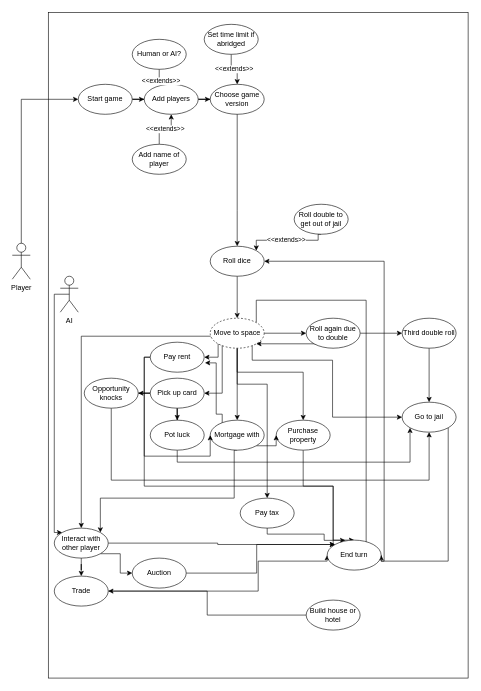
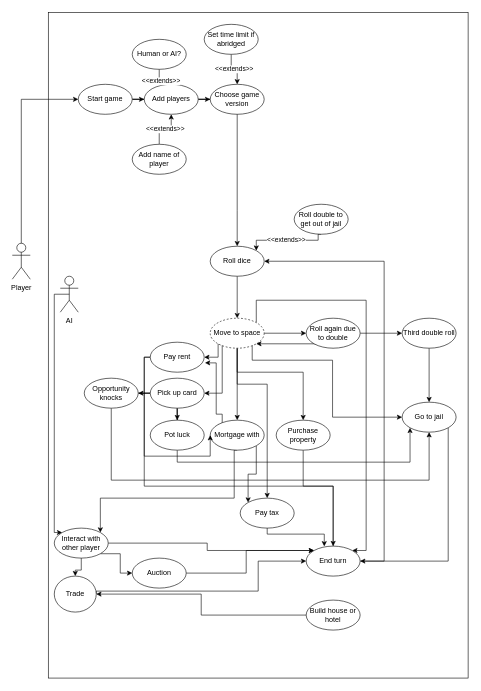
  <mxCell id="0" />
  <mxCell id="1" parent="0" />
  <mxCell id="2" value="&lt;div&gt;Player&lt;/div&gt;" style="shape=umlActor;verticalLabelPosition=bottom;labelBackgroundColor=#ffffff;verticalAlign=top;html=1;outlineConnect=0;" parent="1" vertex="1"><mxGeometry x="20" y="405" width="30" height="60" as="geometry" /></mxCell>
  <mxCell id="3" value="" style="rounded=0;whiteSpace=wrap;html=1;" parent="1" vertex="1"><mxGeometry x="80" y="20" width="700" height="1110" as="geometry" /></mxCell>
  <mxCell id="4" value="" style="edgeStyle=orthogonalEdgeStyle;rounded=0;orthogonalLoop=1;jettySize=auto;html=1;" parent="1" source="5" target="7" edge="1"><mxGeometry relative="1" as="geometry" /></mxCell>
  <mxCell id="5" value="&lt;div&gt;Start game&lt;/div&gt;" style="ellipse;whiteSpace=wrap;html=1;" parent="1" vertex="1"><mxGeometry x="130" y="140" width="90" height="50" as="geometry" /></mxCell>
  <mxCell id="6" value="" style="edgeStyle=orthogonalEdgeStyle;rounded=0;orthogonalLoop=1;jettySize=auto;html=1;" parent="1" source="7" target="12" edge="1"><mxGeometry relative="1" as="geometry" /></mxCell>
  <mxCell id="7" value="Add players" style="ellipse;whiteSpace=wrap;html=1;" parent="1" vertex="1"><mxGeometry x="240" y="140" width="90" height="50" as="geometry" /></mxCell>
  <mxCell id="8" value="&amp;lt;&amp;lt;extends&amp;gt;&amp;gt;" style="edgeStyle=orthogonalEdgeStyle;rounded=0;orthogonalLoop=1;jettySize=auto;html=1;" parent="1" source="9" target="7" edge="1"><mxGeometry relative="1" as="geometry" /></mxCell>
  <mxCell id="9" value="Add name of player" style="ellipse;whiteSpace=wrap;html=1;" parent="1" vertex="1"><mxGeometry x="220" y="240" width="90" height="50" as="geometry" /></mxCell>
  <mxCell id="10" value="&amp;lt;&amp;lt;extends&amp;gt;&amp;gt;" style="edgeStyle=orthogonalEdgeStyle;rounded=0;orthogonalLoop=1;jettySize=auto;html=1;" parent="1" source="11" target="7" edge="1"><mxGeometry relative="1" as="geometry" /></mxCell>
  <mxCell id="11" value="Human or AI?" style="ellipse;whiteSpace=wrap;html=1;" parent="1" vertex="1"><mxGeometry x="220" y="65" width="90" height="50" as="geometry" /></mxCell>
  <mxCell id="12" value="Choose game version" style="ellipse;whiteSpace=wrap;html=1;" parent="1" vertex="1"><mxGeometry x="350" y="140" width="90" height="50" as="geometry" /></mxCell>
  <mxCell id="13" style="edgeStyle=orthogonalEdgeStyle;rounded=0;orthogonalLoop=1;jettySize=auto;html=1;exitX=0.5;exitY=1;exitDx=0;exitDy=0;entryX=0.5;entryY=0;entryDx=0;entryDy=0;" parent="1" source="12" target="15" edge="1"><mxGeometry relative="1" as="geometry"><mxPoint x="505" y="190" as="sourcePoint" /><Array as="points"><mxPoint x="395" y="350" /><mxPoint x="395" y="350" /></Array></mxGeometry></mxCell>
  <mxCell id="14" style="edgeStyle=orthogonalEdgeStyle;rounded=0;orthogonalLoop=1;jettySize=auto;html=1;exitX=0.5;exitY=1;exitDx=0;exitDy=0;entryX=0.5;entryY=0;entryDx=0;entryDy=0;" parent="1" source="15" target="32" edge="1"><mxGeometry relative="1" as="geometry" /></mxCell>
  <mxCell id="15" value="Roll dice" style="ellipse;whiteSpace=wrap;html=1;" parent="1" vertex="1"><mxGeometry x="350" y="410" width="90" height="50" as="geometry" /></mxCell>
  <mxCell id="16" style="edgeStyle=orthogonalEdgeStyle;rounded=0;orthogonalLoop=1;jettySize=auto;html=1;exitX=1;exitY=0.5;exitDx=0;exitDy=0;entryX=0;entryY=0.5;entryDx=0;entryDy=0;" parent="1" source="18" target="20" edge="1"><mxGeometry relative="1" as="geometry" /></mxCell>
  <mxCell id="17" style="edgeStyle=orthogonalEdgeStyle;rounded=0;orthogonalLoop=1;jettySize=auto;html=1;exitX=0.5;exitY=1;exitDx=0;exitDy=0;entryX=1;entryY=1;entryDx=0;entryDy=0;" parent="1" source="18" target="32" edge="1"><mxGeometry relative="1" as="geometry"><Array as="points"><mxPoint x="555" y="573" /></Array></mxGeometry></mxCell>
  <mxCell id="18" value="Roll again due to double" style="ellipse;whiteSpace=wrap;html=1;" parent="1" vertex="1"><mxGeometry x="510" y="530" width="90" height="50" as="geometry" /></mxCell>
  <mxCell id="19" style="edgeStyle=orthogonalEdgeStyle;rounded=0;orthogonalLoop=1;jettySize=auto;html=1;exitX=0.5;exitY=1;exitDx=0;exitDy=0;entryX=0.5;entryY=0;entryDx=0;entryDy=0;" parent="1" source="20" target="22" edge="1"><mxGeometry relative="1" as="geometry" /></mxCell>
  <mxCell id="20" value="Third double roll" style="ellipse;whiteSpace=wrap;html=1;" parent="1" vertex="1"><mxGeometry x="670" y="530" width="90" height="50" as="geometry" /></mxCell>
  <mxCell id="21" style="edgeStyle=orthogonalEdgeStyle;rounded=0;orthogonalLoop=1;jettySize=auto;html=1;exitX=1;exitY=1;exitDx=0;exitDy=0;entryX=1;entryY=0.5;entryDx=0;entryDy=0;" parent="1" source="22" target="68" edge="1"><mxGeometry relative="1" as="geometry"><Array as="points"><mxPoint x="747" y="935" /></Array></mxGeometry></mxCell>
  <mxCell id="22" value="Go to jail" style="ellipse;whiteSpace=wrap;html=1;" parent="1" vertex="1"><mxGeometry x="670" y="670" width="90" height="50" as="geometry" /></mxCell>
  <mxCell id="23" value="" style="edgeStyle=orthogonalEdgeStyle;rounded=0;orthogonalLoop=1;jettySize=auto;html=1;" parent="1" source="32" target="18" edge="1"><mxGeometry relative="1" as="geometry" /></mxCell>
  <mxCell id="24" value="" style="edgeStyle=orthogonalEdgeStyle;rounded=0;orthogonalLoop=1;jettySize=auto;html=1;entryX=0.5;entryY=0;entryDx=0;entryDy=0;" parent="1" source="32" target="34" edge="1"><mxGeometry relative="1" as="geometry"><mxPoint x="404" y="720" as="targetPoint" /><Array as="points"><mxPoint x="395" y="620" /><mxPoint x="505" y="620" /></Array></mxGeometry></mxCell>
- <mxCell id="25" value="" style="edgeStyle=orthogonalEdgeStyle;rounded=0;orthogonalLoop=1;jettySize=auto;html=1;entryX=0.5;entryY=0;entryDx=0;entryDy=0;" parent="1" source="32" target="50" edge="1"><mxGeometry relative="1" as="geometry"><mxPoint x="310" y="555.059" as="targetPoint" /><Array as="points"><mxPoint x="135" y="560" /></Array></mxGeometry></mxCell>
  <mxCell id="26" style="edgeStyle=orthogonalEdgeStyle;rounded=0;orthogonalLoop=1;jettySize=auto;html=1;exitX=0;exitY=1;exitDx=0;exitDy=0;entryX=1;entryY=0.5;entryDx=0;entryDy=0;" parent="1" source="32" target="37" edge="1"><mxGeometry relative="1" as="geometry"><Array as="points"><mxPoint x="370" y="573" /><mxPoint x="370" y="655" /></Array></mxGeometry></mxCell>
  <mxCell id="27" style="edgeStyle=orthogonalEdgeStyle;rounded=0;orthogonalLoop=1;jettySize=auto;html=1;exitX=1;exitY=0;exitDx=0;exitDy=0;entryX=1;entryY=0;entryDx=0;entryDy=0;" parent="1" source="32" edge="1" target="68"><mxGeometry relative="1" as="geometry"><mxPoint x="523.096" y="472.631" as="targetPoint" /><Array as="points"><mxPoint x="427" y="500" /><mxPoint x="610" y="500" /><mxPoint x="610" y="917" /></Array></mxGeometry></mxCell>
  <mxCell id="28" style="edgeStyle=orthogonalEdgeStyle;rounded=0;orthogonalLoop=1;jettySize=auto;html=1;exitX=1;exitY=1;exitDx=0;exitDy=0;entryX=0;entryY=0.5;entryDx=0;entryDy=0;" parent="1" source="32" target="22" edge="1"><mxGeometry relative="1" as="geometry"><Array as="points"><mxPoint x="420" y="573" /><mxPoint x="420" y="600" /><mxPoint x="554" y="600" /><mxPoint x="554" y="695" /></Array></mxGeometry></mxCell>
  <mxCell id="29" style="edgeStyle=orthogonalEdgeStyle;rounded=0;orthogonalLoop=1;jettySize=auto;html=1;exitX=0.5;exitY=1;exitDx=0;exitDy=0;entryX=0.5;entryY=0;entryDx=0;entryDy=0;" parent="1" source="32" target="59" edge="1"><mxGeometry relative="1" as="geometry" /></mxCell>
  <mxCell id="30" style="edgeStyle=orthogonalEdgeStyle;rounded=0;orthogonalLoop=1;jettySize=auto;html=1;exitX=0;exitY=1;exitDx=0;exitDy=0;entryX=1;entryY=0.5;entryDx=0;entryDy=0;" parent="1" source="32" target="63" edge="1"><mxGeometry relative="1" as="geometry"><Array as="points"><mxPoint x="363" y="595" /></Array></mxGeometry></mxCell>
  <mxCell id="31" style="edgeStyle=orthogonalEdgeStyle;rounded=0;orthogonalLoop=1;jettySize=auto;html=1;exitX=0.5;exitY=1;exitDx=0;exitDy=0;entryX=0.5;entryY=0;entryDx=0;entryDy=0;" parent="1" source="32" target="67" edge="1"><mxGeometry relative="1" as="geometry"><Array as="points"><mxPoint x="395" y="640" /><mxPoint x="445" y="640" /></Array></mxGeometry></mxCell>
  <mxCell id="32" value="Move to space" style="ellipse;whiteSpace=wrap;html=1;dashed=1;" parent="1" vertex="1"><mxGeometry x="350" y="530" width="90" height="50" as="geometry" /></mxCell>
  <mxCell id="33" style="edgeStyle=orthogonalEdgeStyle;rounded=0;orthogonalLoop=1;jettySize=auto;html=1;exitX=0.5;exitY=1;exitDx=0;exitDy=0;entryX=0.5;entryY=0;entryDx=0;entryDy=0;" parent="1" source="34" target="68" edge="1"><mxGeometry relative="1" as="geometry"><Array as="points"><mxPoint x="505" y="810" /><mxPoint x="555" y="810" /></Array></mxGeometry></mxCell>
  <mxCell id="34" value="Purchase property" style="ellipse;whiteSpace=wrap;html=1;" parent="1" vertex="1"><mxGeometry x="460" y="700" width="90" height="50" as="geometry" /></mxCell>
  <mxCell id="35" value="" style="edgeStyle=orthogonalEdgeStyle;rounded=0;orthogonalLoop=1;jettySize=auto;html=1;" parent="1" source="37" target="39" edge="1"><mxGeometry relative="1" as="geometry" /></mxCell>
  <mxCell id="36" value="" style="edgeStyle=orthogonalEdgeStyle;rounded=0;orthogonalLoop=1;jettySize=auto;html=1;" parent="1" source="37" target="41" edge="1"><mxGeometry relative="1" as="geometry" /></mxCell>
  <mxCell id="37" value="Pick up card" style="ellipse;whiteSpace=wrap;html=1;" parent="1" vertex="1"><mxGeometry x="250" y="630" width="90" height="50" as="geometry" /></mxCell>
  <mxCell id="38" style="edgeStyle=orthogonalEdgeStyle;rounded=0;orthogonalLoop=1;jettySize=auto;html=1;exitX=0.5;exitY=1;exitDx=0;exitDy=0;entryX=0;entryY=1;entryDx=0;entryDy=0;" parent="1" source="39" target="22" edge="1"><mxGeometry relative="1" as="geometry"><Array as="points"><mxPoint x="295" y="770" /><mxPoint x="683" y="770" /></Array></mxGeometry></mxCell>
  <mxCell id="39" value="Pot luck" style="ellipse;whiteSpace=wrap;html=1;" parent="1" vertex="1"><mxGeometry x="250" y="700" width="90" height="50" as="geometry" /></mxCell>
  <mxCell id="40" style="edgeStyle=orthogonalEdgeStyle;rounded=0;orthogonalLoop=1;jettySize=auto;html=1;exitX=0.5;exitY=1;exitDx=0;exitDy=0;entryX=0.5;entryY=1;entryDx=0;entryDy=0;" parent="1" source="41" target="22" edge="1"><mxGeometry relative="1" as="geometry"><Array as="points"><mxPoint x="185" y="800" /><mxPoint x="715" y="800" /></Array></mxGeometry></mxCell>
  <mxCell id="41" value="Opportunity knocks" style="ellipse;whiteSpace=wrap;html=1;" parent="1" vertex="1"><mxGeometry x="140" y="630" width="90" height="50" as="geometry" /></mxCell>
  <mxCell id="42" value="&amp;lt;&amp;lt;extends&amp;gt;&amp;gt;" style="edgeStyle=orthogonalEdgeStyle;rounded=0;orthogonalLoop=1;jettySize=auto;html=1;" parent="1" source="43" target="12" edge="1"><mxGeometry relative="1" as="geometry" /></mxCell>
  <mxCell id="43" value="Set time limit if abridged" style="ellipse;whiteSpace=wrap;html=1;" parent="1" vertex="1"><mxGeometry x="340" y="40" width="90" height="50" as="geometry" /></mxCell>
  <mxCell id="44" style="edgeStyle=orthogonalEdgeStyle;rounded=0;orthogonalLoop=1;jettySize=auto;html=1;exitX=0.5;exitY=0.5;exitDx=0;exitDy=0;exitPerimeter=0;entryX=0;entryY=0;entryDx=0;entryDy=0;" parent="1" source="45" target="50" edge="1"><mxGeometry relative="1" as="geometry"><Array as="points"><mxPoint x="90" y="490" /><mxPoint x="90" y="887" /></Array></mxGeometry></mxCell>
  <mxCell id="45" value="AI" style="shape=umlActor;verticalLabelPosition=bottom;labelBackgroundColor=#ffffff;verticalAlign=top;html=1;outlineConnect=0;" parent="1" vertex="1"><mxGeometry x="100" y="460" width="30" height="60" as="geometry" /></mxCell>
  <mxCell id="46" style="edgeStyle=orthogonalEdgeStyle;rounded=0;orthogonalLoop=1;jettySize=auto;html=1;entryX=0;entryY=0.5;entryDx=0;entryDy=0;exitX=0.5;exitY=0;exitDx=0;exitDy=0;exitPerimeter=0;" parent="1" source="2" target="5" edge="1"><mxGeometry relative="1" as="geometry"><mxPoint x="60" y="440" as="sourcePoint" /><Array as="points"><mxPoint x="35" y="165" /></Array></mxGeometry></mxCell>
  <mxCell id="47" style="edgeStyle=orthogonalEdgeStyle;rounded=0;orthogonalLoop=1;jettySize=auto;html=1;exitX=1;exitY=1;exitDx=0;exitDy=0;entryX=0;entryY=0.5;entryDx=0;entryDy=0;" parent="1" source="50" target="53" edge="1"><mxGeometry relative="1" as="geometry" /></mxCell>
  <mxCell id="48" value="" style="edgeStyle=orthogonalEdgeStyle;rounded=0;orthogonalLoop=1;jettySize=auto;html=1;" parent="1" source="50" target="55" edge="1"><mxGeometry relative="1" as="geometry" /></mxCell>
  <mxCell id="49" style="edgeStyle=orthogonalEdgeStyle;rounded=0;orthogonalLoop=1;jettySize=auto;html=1;exitX=1;exitY=0.5;exitDx=0;exitDy=0;entryX=0;entryY=0;entryDx=0;entryDy=0;" parent="1" source="50" target="68" edge="1"><mxGeometry relative="1" as="geometry" /></mxCell>
  <mxCell id="50" value="Interact with other player" style="ellipse;whiteSpace=wrap;html=1;" parent="1" vertex="1"><mxGeometry x="90" y="880" width="90" height="50" as="geometry" /></mxCell>
  <mxCell id="51" style="edgeStyle=orthogonalEdgeStyle;rounded=0;orthogonalLoop=1;jettySize=auto;html=1;exitX=0.5;exitY=1;exitDx=0;exitDy=0;" parent="1" source="50" target="50" edge="1"><mxGeometry relative="1" as="geometry" /></mxCell>
  <mxCell id="52" value="" style="edgeStyle=orthogonalEdgeStyle;rounded=0;orthogonalLoop=1;jettySize=auto;html=1;entryX=0;entryY=0;entryDx=0;entryDy=0;" parent="1" source="53" target="68" edge="1"><mxGeometry relative="1" as="geometry"><mxPoint x="390" y="985" as="targetPoint" /></mxGeometry></mxCell>
  <mxCell id="53" value="Auction" style="ellipse;whiteSpace=wrap;html=1;" parent="1" vertex="1"><mxGeometry x="220" y="930" width="90" height="50" as="geometry" /></mxCell>
  <mxCell id="54" style="edgeStyle=orthogonalEdgeStyle;rounded=0;orthogonalLoop=1;jettySize=auto;html=1;exitX=1;exitY=0.5;exitDx=0;exitDy=0;entryX=0;entryY=0.5;entryDx=0;entryDy=0;" parent="1" source="55" target="68" edge="1"><mxGeometry relative="1" as="geometry"><Array as="points"><mxPoint x="430" y="985" /><mxPoint x="430" y="935" /></Array></mxGeometry></mxCell>
- <mxCell id="55" value="Trade" style="ellipse;whiteSpace=wrap;html=1;" parent="1" vertex="1"><mxGeometry x="90" y="960" width="90" height="50" as="geometry" /></mxCell>
+ <mxCell id="55" value="Trade" style="ellipse;whiteSpace=wrap;html=1;" parent="1" vertex="1"><mxGeometry x="90" y="960" width="70" height="60" as="geometry" /></mxCell>
  <mxCell id="56" style="edgeStyle=orthogonalEdgeStyle;rounded=0;orthogonalLoop=1;jettySize=auto;html=1;entryX=1.014;entryY=0.689;entryDx=0;entryDy=0;entryPerimeter=0;exitX=0;exitY=0;exitDx=0;exitDy=0;" parent="1" source="59" target="63" edge="1"><mxGeometry relative="1" as="geometry"><Array as="points"><mxPoint x="370" y="707" /><mxPoint x="370" y="690" /><mxPoint x="360" y="690" /><mxPoint x="360" y="604" /></Array></mxGeometry></mxCell>
  <mxCell id="57" style="edgeStyle=orthogonalEdgeStyle;rounded=0;orthogonalLoop=1;jettySize=auto;html=1;exitX=0.5;exitY=1;exitDx=0;exitDy=0;entryX=1;entryY=0;entryDx=0;entryDy=0;" parent="1" source="59" target="50" edge="1"><mxGeometry relative="1" as="geometry"><Array as="points"><mxPoint x="390" y="750" /><mxPoint x="390" y="830" /><mxPoint x="167" y="830" /></Array></mxGeometry></mxCell>
- <mxCell id="58" style="edgeStyle=orthogonalEdgeStyle;rounded=0;orthogonalLoop=1;jettySize=auto;html=1;exitX=1;exitY=1;exitDx=0;exitDy=0;strokeColor=#000000;" edge="1" parent="1" source="59" target="34"><mxGeometry relative="1" as="geometry" /></mxCell>
+ <mxCell id="58" style="edgeStyle=orthogonalEdgeStyle;rounded=0;orthogonalLoop=1;jettySize=auto;html=1;exitX=1;exitY=1;exitDx=0;exitDy=0;entryX=0;entryY=0;entryDx=0;entryDy=0;strokeColor=#000000;" edge="1" parent="1" source="59" target="67"><mxGeometry relative="1" as="geometry" /></mxCell>
  <mxCell id="59" value="Mortgage with" style="ellipse;whiteSpace=wrap;html=1;" parent="1" vertex="1"><mxGeometry x="350" y="700" width="90" height="50" as="geometry" /></mxCell>
  <mxCell id="60" style="edgeStyle=orthogonalEdgeStyle;rounded=0;orthogonalLoop=1;jettySize=auto;html=1;exitX=1;exitY=0.5;exitDx=0;exitDy=0;entryX=1;entryY=0.5;entryDx=0;entryDy=0;" parent="1" source="68" target="15" edge="1"><mxGeometry relative="1" as="geometry"><Array as="points"><mxPoint x="640" y="935" /><mxPoint x="640" y="435" /></Array></mxGeometry></mxCell>
  <mxCell id="61" style="edgeStyle=orthogonalEdgeStyle;rounded=0;orthogonalLoop=1;jettySize=auto;html=1;exitX=0;exitY=0.5;exitDx=0;exitDy=0;entryX=0;entryY=0.5;entryDx=0;entryDy=0;" parent="1" source="63" target="59" edge="1"><mxGeometry relative="1" as="geometry"><Array as="points"><mxPoint x="240" y="595" /><mxPoint x="240" y="760" /><mxPoint x="350" y="760" /></Array></mxGeometry></mxCell>
  <mxCell id="62" style="edgeStyle=orthogonalEdgeStyle;rounded=0;orthogonalLoop=1;jettySize=auto;html=1;exitX=0;exitY=0.5;exitDx=0;exitDy=0;entryX=0;entryY=0.5;entryDx=0;entryDy=0;" parent="1" source="63" target="68" edge="1"><mxGeometry relative="1" as="geometry"><Array as="points"><mxPoint x="240" y="595" /><mxPoint x="240" y="810" /><mxPoint x="555" y="810" /></Array></mxGeometry></mxCell>
  <mxCell id="63" value="Pay rent" style="ellipse;whiteSpace=wrap;html=1;" parent="1" vertex="1"><mxGeometry x="250" y="570" width="90" height="50" as="geometry" /></mxCell>
  <mxCell id="64" value="&amp;lt;&amp;lt;extends&amp;gt;&amp;gt;" style="edgeStyle=orthogonalEdgeStyle;rounded=0;orthogonalLoop=1;jettySize=auto;html=1;exitX=0.5;exitY=1;exitDx=0;exitDy=0;entryX=1;entryY=0;entryDx=0;entryDy=0;" parent="1" source="65" target="15" edge="1"><mxGeometry relative="1" as="geometry"><Array as="points"><mxPoint x="530" y="390" /><mxPoint x="530" y="400" /><mxPoint x="427" y="400" /></Array></mxGeometry></mxCell>
  <mxCell id="65" value="Roll double to get out of jail" style="ellipse;whiteSpace=wrap;html=1;" parent="1" vertex="1"><mxGeometry x="490" y="340" width="90" height="50" as="geometry" /></mxCell>
  <mxCell id="66" style="edgeStyle=orthogonalEdgeStyle;rounded=0;orthogonalLoop=1;jettySize=auto;html=1;exitX=0.5;exitY=1;exitDx=0;exitDy=0;entryX=0.335;entryY=0.007;entryDx=0;entryDy=0;entryPerimeter=0;" parent="1" source="67" target="68" edge="1"><mxGeometry relative="1" as="geometry"><Array as="points"><mxPoint x="445" y="890" /><mxPoint x="540" y="890" /></Array></mxGeometry></mxCell>
  <mxCell id="67" value="Pay tax" style="ellipse;whiteSpace=wrap;html=1;" parent="1" vertex="1"><mxGeometry x="400" y="830" width="90" height="50" as="geometry" /></mxCell>
- <mxCell id="68" value="End turn" style="ellipse;whiteSpace=wrap;html=1;" parent="1" vertex="1"><mxGeometry x="545" y="900" width="90" height="50" as="geometry" /></mxCell>
+ <mxCell id="68" value="End turn" style="ellipse;whiteSpace=wrap;html=1;" parent="1" vertex="1"><mxGeometry x="510" y="910" width="90" height="50" as="geometry" /></mxCell>
  <mxCell id="69" value="" style="edgeStyle=orthogonalEdgeStyle;rounded=0;orthogonalLoop=1;jettySize=auto;html=1;" edge="1" parent="1" source="70" target="55"><mxGeometry relative="1" as="geometry" /></mxCell>
  <mxCell id="70" value="Build house or hotel" style="ellipse;whiteSpace=wrap;html=1;" vertex="1" parent="1"><mxGeometry x="510" y="1000" width="90" height="50" as="geometry" /></mxCell>
